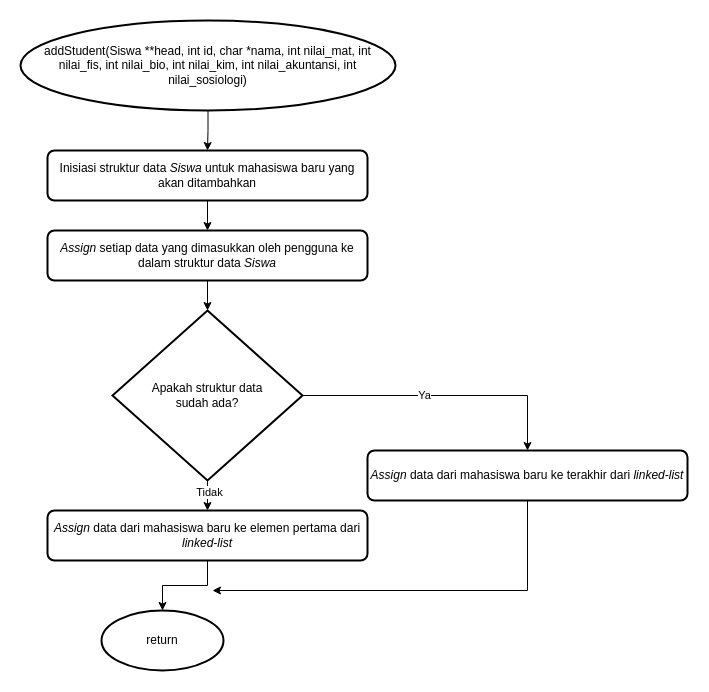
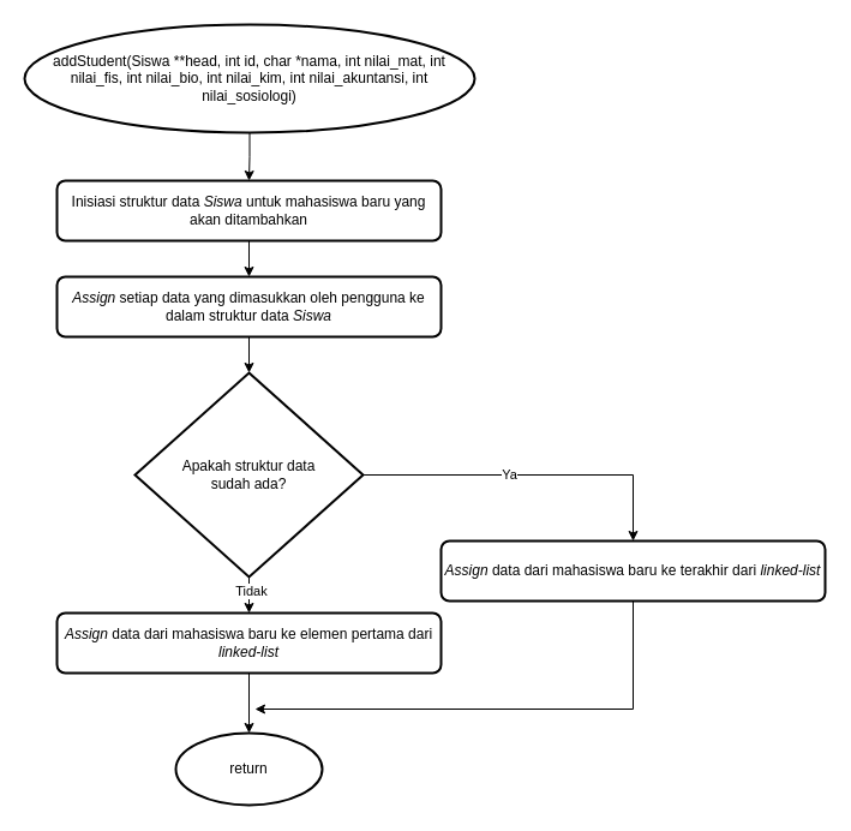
  <mxCell id="0" />
  <mxCell id="1" parent="0" />
  <mxCell id="2" style="edgeStyle=orthogonalEdgeStyle;rounded=0;orthogonalLoop=1;jettySize=auto;html=1;exitX=0.5;exitY=1;exitDx=0;exitDy=0;exitPerimeter=0;entryX=0.5;entryY=0;entryDx=0;entryDy=0;" edge="1" parent="1" source="3" target="5"><mxGeometry relative="1" as="geometry" /></mxCell>
  <mxCell id="3" value="addStudent(Siswa **head, int id, char *nama, int nilai_mat, int nilai_fis, int nilai_bio, int nilai_kim, int nilai_akuntansi, int nilai_sosiologi)" style="strokeWidth=2;html=1;shape=mxgraph.flowchart.start_1;whiteSpace=wrap;" parent="1" vertex="1"><mxGeometry x="20" y="20" width="375" height="90" as="geometry" /></mxCell>
  <mxCell id="4" style="edgeStyle=orthogonalEdgeStyle;rounded=0;orthogonalLoop=1;jettySize=auto;html=1;exitX=0.5;exitY=1;exitDx=0;exitDy=0;entryX=0.5;entryY=0;entryDx=0;entryDy=0;" edge="1" parent="1" source="5" target="6"><mxGeometry relative="1" as="geometry" /></mxCell>
  <mxCell id="5" value="Inisiasi struktur data &lt;i&gt;Siswa&amp;nbsp;&lt;/i&gt;untuk mahasiswa baru yang akan ditambahkan" style="rounded=1;whiteSpace=wrap;html=1;absoluteArcSize=1;arcSize=14;strokeWidth=2;" vertex="1" parent="1"><mxGeometry x="47" y="150" width="320" height="50" as="geometry" /></mxCell>
  <mxCell id="6" value="&lt;i&gt;Assign&lt;/i&gt;&amp;nbsp;setiap data yang dimasukkan oleh pengguna ke dalam struktur data &lt;i&gt;Siswa&lt;/i&gt;" style="rounded=1;whiteSpace=wrap;html=1;absoluteArcSize=1;arcSize=14;strokeWidth=2;" vertex="1" parent="1"><mxGeometry x="47" y="230" width="320" height="50" as="geometry" /></mxCell>
  <mxCell id="7" style="edgeStyle=orthogonalEdgeStyle;rounded=0;orthogonalLoop=1;jettySize=auto;html=1;exitX=0.5;exitY=1;exitDx=0;exitDy=0;exitPerimeter=0;entryX=0.5;entryY=0;entryDx=0;entryDy=0;" edge="1" parent="1" source="11" target="13"><mxGeometry relative="1" as="geometry" /></mxCell>
  <mxCell id="8" value="Tidak" style="edgeLabel;html=1;align=center;verticalAlign=middle;resizable=0;points=[];" vertex="1" connectable="0" parent="7"><mxGeometry x="-0.254" y="1" relative="1" as="geometry"><mxPoint as="offset" /></mxGeometry></mxCell>
  <mxCell id="9" style="edgeStyle=orthogonalEdgeStyle;rounded=0;orthogonalLoop=1;jettySize=auto;html=1;exitX=1;exitY=0.5;exitDx=0;exitDy=0;exitPerimeter=0;entryX=0.5;entryY=0;entryDx=0;entryDy=0;" edge="1" parent="1" source="11" target="15"><mxGeometry relative="1" as="geometry" /></mxCell>
  <mxCell id="10" value="Ya" style="edgeLabel;html=1;align=center;verticalAlign=middle;resizable=0;points=[];" vertex="1" connectable="0" parent="9"><mxGeometry x="-0.135" y="1" relative="1" as="geometry"><mxPoint as="offset" /></mxGeometry></mxCell>
  <mxCell id="11" value="Apakah struktur data &lt;br&gt;sudah ada?" style="strokeWidth=2;html=1;shape=mxgraph.flowchart.decision;whiteSpace=wrap;" vertex="1" parent="1"><mxGeometry x="112" y="310" width="190" height="170" as="geometry" /></mxCell>
  <mxCell id="12" style="edgeStyle=orthogonalEdgeStyle;rounded=0;orthogonalLoop=1;jettySize=auto;html=1;exitX=0.5;exitY=1;exitDx=0;exitDy=0;entryX=0.5;entryY=0;entryDx=0;entryDy=0;entryPerimeter=0;" edge="1" parent="1" source="6" target="11"><mxGeometry relative="1" as="geometry" /></mxCell>
  <mxCell id="13" value="&lt;i&gt;Assign&lt;/i&gt;&amp;nbsp;data dari mahasiswa baru ke elemen pertama dari &lt;i&gt;linked-list&lt;/i&gt;" style="rounded=1;whiteSpace=wrap;html=1;absoluteArcSize=1;arcSize=14;strokeWidth=2;" vertex="1" parent="1"><mxGeometry x="47" y="510" width="320" height="50" as="geometry" /></mxCell>
  <mxCell id="14" style="edgeStyle=orthogonalEdgeStyle;rounded=0;orthogonalLoop=1;jettySize=auto;html=1;exitX=0.5;exitY=1;exitDx=0;exitDy=0;" edge="1" parent="1" source="15"><mxGeometry relative="1" as="geometry"><mxPoint x="212" y="590" as="targetPoint" /><Array as="points"><mxPoint x="527" y="590" /></Array></mxGeometry></mxCell>
  <mxCell id="15" value="&lt;i&gt;Assign&lt;/i&gt;&amp;nbsp;data dari mahasiswa baru ke terakhir dari &lt;i&gt;linked-list&lt;/i&gt;" style="rounded=1;whiteSpace=wrap;html=1;absoluteArcSize=1;arcSize=14;strokeWidth=2;" vertex="1" parent="1"><mxGeometry x="367" y="450" width="320" height="50" as="geometry" /></mxCell>
- <mxCell id="16" value="return" style="strokeWidth=2;html=1;shape=mxgraph.flowchart.start_1;whiteSpace=wrap;" vertex="1" parent="1"><mxGeometry x="101" y="610" width="122" height="60" as="geometry" /></mxCell>
+ <mxCell id="16" value="return" style="strokeWidth=2;html=1;shape=mxgraph.flowchart.start_1;whiteSpace=wrap;" vertex="1" parent="1"><mxGeometry x="146" y="610" width="122" height="60" as="geometry" /></mxCell>
  <mxCell id="17" style="edgeStyle=orthogonalEdgeStyle;rounded=0;orthogonalLoop=1;jettySize=auto;html=1;exitX=0.5;exitY=1;exitDx=0;exitDy=0;entryX=0.5;entryY=0;entryDx=0;entryDy=0;entryPerimeter=0;" edge="1" parent="1" source="13" target="16"><mxGeometry relative="1" as="geometry" /></mxCell>
